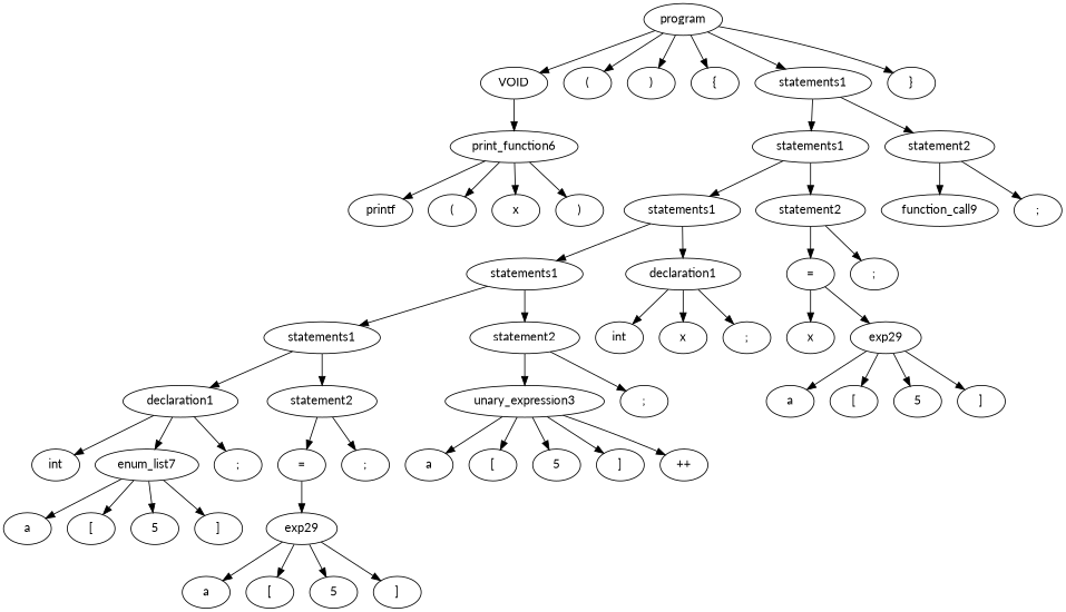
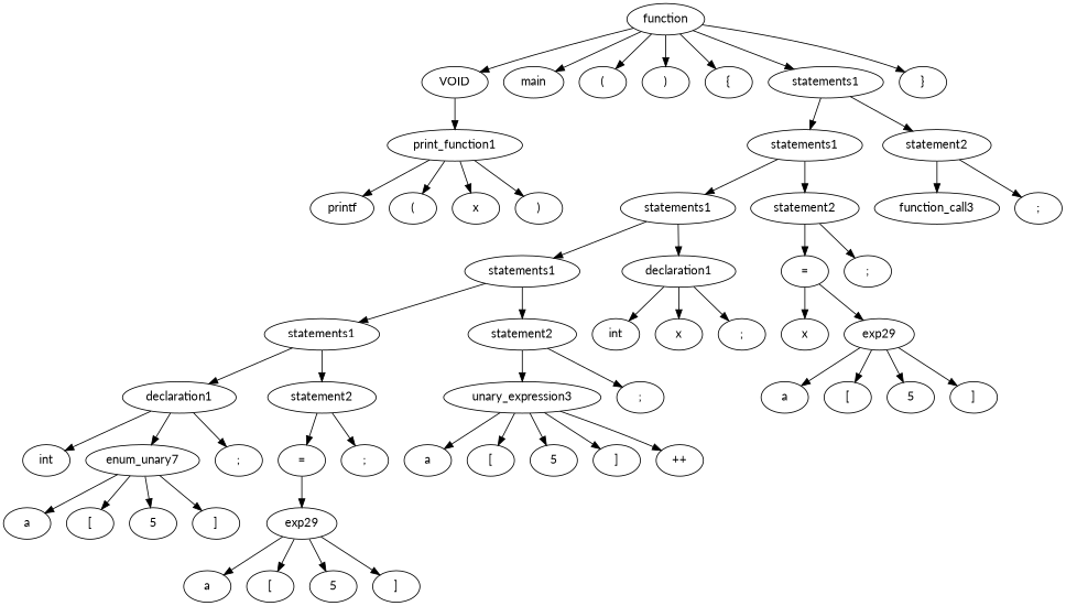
  strict digraph {
    fontname=Lato
    node [fontname=Lato]
    edge [fontname=Lato]
-   n1 [label=program]
+   n1 [label=function]
    n2 [label=" VOID "]
+   n3 [label=" main "]
    n4 [label=" ( "]
    n5 [label=" ) "]
    n6 [label=" { "]
    n7 [label=" statements1 "]
    n8 [label=" } "]
-   n9 [label=print_function6]
+   n9 [label=" print_function1 "]
    n10 [label=" statements1 "]
    n11 [label=" statement2 "]
    n12 [label=" statements1 "]
    n13 [label=" statement2 "]
-   n14 [label=function_call9]
+   n14 [label=" function_call3 "]
    n15 [label=" ; "]
    n16 [label=" statements1 "]
    n17 [label=" declaration1 "]
    n18 [label=" = "]
    n19 [label=" ; "]
    n20 [label=" statements1 "]
    n21 [label=" statement2 "]
    n22 [label=" int "]
    n23 [label=" x "]
    n24 [label=" ; "]
    n25 [label=" declaration1 "]
    n26 [label=" statement2 "]
    n27 [label=" unary_expression3 "]
    n28 [label=" ; "]
    n29 [label=" int "]
-   n30 [label=" enum_list7 "]
+   n30 [label=enum_unary7]
    n31 [label=" ; "]
    n32 [label=" = "]
    n33 [label=" ; "]
    n34 [label=" a "]
    n35 [label=" [ "]
    n36 [label=" 5 "]
    n37 [label=" ] "]
    n38 [label=" exp29 "]
    n39 [label=" a "]
    n40 [label=" [ "]
    n41 [label=" 5 "]
    n42 [label=" ] "]
    n43 [label=" a "]
    n44 [label=" [ "]
    n45 [label=" 5 "]
    n46 [label=" ] "]
    n47 [label=" ++ "]
    n48 [label=" x "]
    n49 [label=" exp29 "]
    n50 [label=" a "]
    n51 [label=" [ "]
    n52 [label=" 5 "]
    n53 [label=" ] "]
    n54 [label=" printf "]
    n55 [label=" ( "]
    n56 [label=" x "]
    n57 [label=" ) "]
    n1 -> n2
+   n1 -> n3
    n1 -> n4
    n1 -> n5
    n1 -> n6
    n1 -> n7
    n1 -> n8
    n2 -> n9
    n7 -> n10
    n7 -> n11
    n9 -> n54
    n9 -> n55
    n9 -> n56
    n9 -> n57
    n10 -> n12
    n10 -> n13
    n11 -> n14
    n11 -> n15
    n12 -> n16
    n12 -> n17
    n13 -> n18
    n13 -> n19
    n16 -> n20
    n16 -> n21
    n17 -> n22
    n17 -> n23
    n17 -> n24
    n18 -> n48
    n18 -> n49
    n20 -> n25
    n20 -> n26
    n21 -> n27
    n21 -> n28
    n25 -> n29
    n25 -> n30
    n25 -> n31
    n26 -> n32
    n26 -> n33
    n27 -> n43
    n27 -> n44
    n27 -> n45
    n27 -> n46
    n27 -> n47
    n30 -> n34
    n30 -> n35
    n30 -> n36
    n30 -> n37
    n32 -> n38
    n38 -> n39
    n38 -> n40
    n38 -> n41
    n38 -> n42
    n49 -> n50
    n49 -> n51
    n49 -> n52
    n49 -> n53
  }
